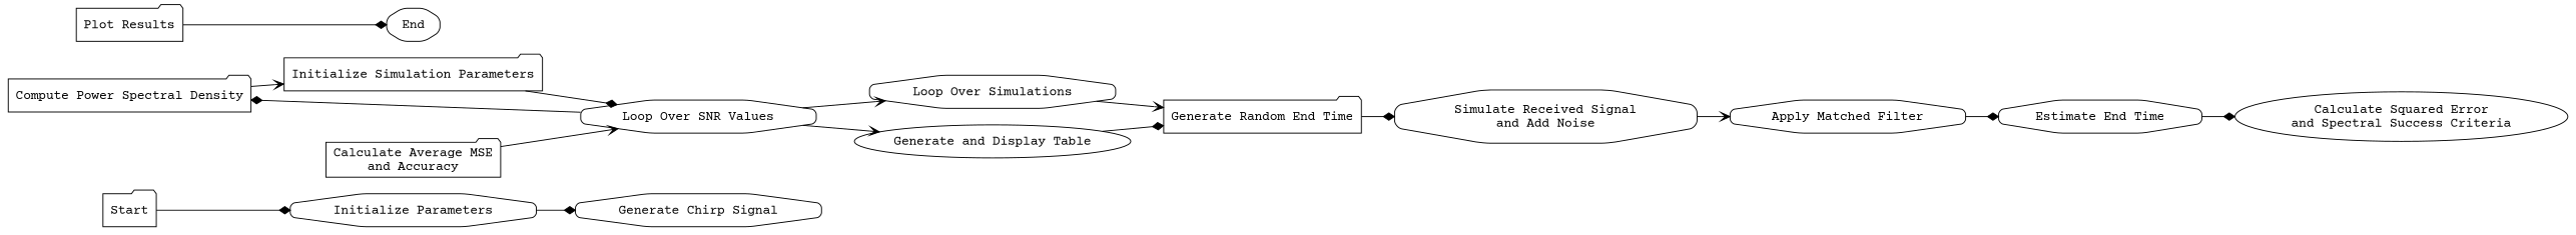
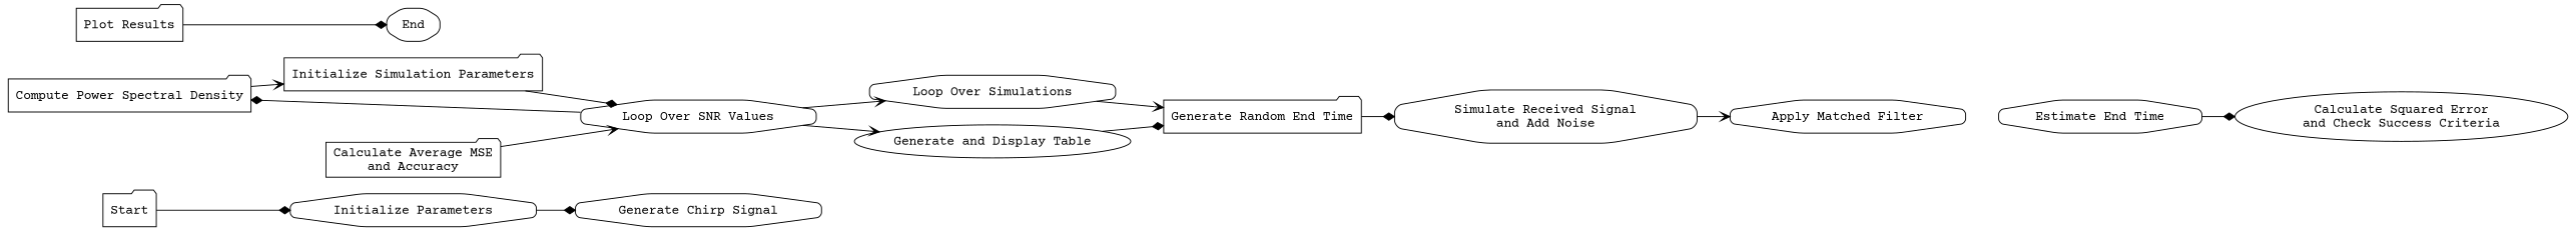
  digraph {
    fontname="Courier Prime"
    rankdir=LR
    node [fontname="Courier Prime" shape=octagon style=rounded]
    edge [arrowhead=diamond fontname="Courier Prime"]
    n1 [label=Start shape=folder]
    n2 [label="Initialize Parameters"]
    n3 [label="Generate Chirp Signal"]
    n4 [label="Compute Power Spectral Density" shape=folder]
    n5 [label="Initialize Simulation Parameters" shape=folder]
    n6 [label="Loop Over SNR Values"]
    n7 [label="Loop Over Simulations"]
    n8 [label="Generate and Display Table" shape=ellipse]
    n9 [label="Generate Random End Time" shape=folder]
    n10 [label="Simulate Received Signal\nand Add Noise"]
    n11 [label="Calculate Average MSE\nand Accuracy" shape=folder]
    n12 [label="Apply Matched Filter"]
    n13 [label="Estimate End Time"]
-   n14 [label="Calculate Squared Error\nand Spectral Success Criteria" shape=ellipse]
+   n14 [label="Calculate Squared Error\nand Check Success Criteria" shape=ellipse]
    n15 [label="Plot Results" shape=folder]
    n16 [label=End]
    n1 -> n2
    n2 -> n3
    n4 -> n5 [arrowhead=vee]
    n5 -> n6
    n6 -> n4
    n6 -> n7 [arrowhead=vee]
    n6 -> n8 [arrowhead=vee]
    n7 -> n9 [arrowhead=vee]
    n8 -> n9
    n9 -> n10
    n10 -> n12 [arrowhead=vee]
    n11 -> n6 [arrowhead=vee]
-   n12 -> n13
    n13 -> n14
    n15 -> n16
  }
